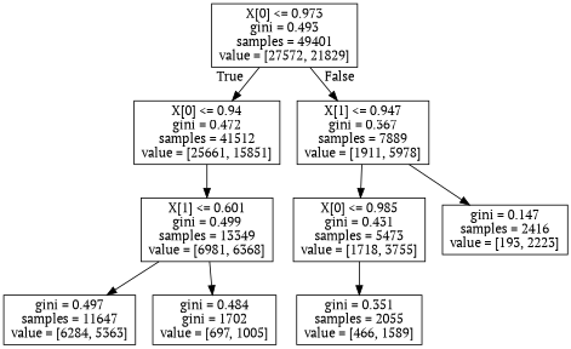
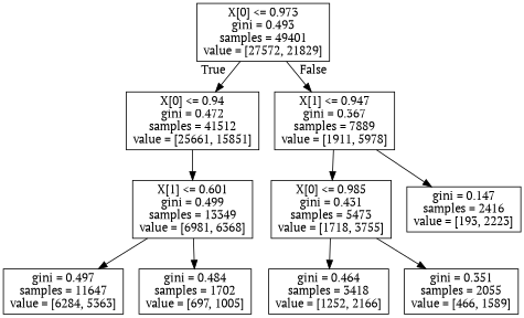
  digraph {
    fontname="PT Serif"
    node [fontname="PT Serif" shape=box]
    edge [fontname="PT Serif"]
    n1 [label="X[0] <= 0.973\ngini = 0.493\nsamples = 49401\nvalue = [27572, 21829]"]
    n2 [label="X[0] <= 0.94\ngini = 0.472\nsamples = 41512\nvalue = [25661, 15851]"]
    n3 [label="X[1] <= 0.947\ngini = 0.367\nsamples = 7889\nvalue = [1911, 5978]"]
    n4 [label="X[1] <= 0.601\ngini = 0.499\nsamples = 13349\nvalue = [6981, 6368]"]
    n5 [label="X[0] <= 0.985\ngini = 0.431\nsamples = 5473\nvalue = [1718, 3755]"]
    n6 [label="gini = 0.147\nsamples = 2416\nvalue = [193, 2223]"]
    n7 [label="gini = 0.497\nsamples = 11647\nvalue = [6284, 5363]"]
-   n8 [label="gini = 0.484\ngini = 1702\nvalue = [697, 1005]"]
+   n8 [label="gini = 0.484\nsamples = 1702\nvalue = [697, 1005]"]
+   n9 [label="gini = 0.464\nsamples = 3418\nvalue = [1252, 2166]"]
    n10 [label="gini = 0.351\nsamples = 2055\nvalue = [466, 1589]"]
    n1 -> n2 [headlabel=True labelangle=45 labeldistance=2.5]
    n1 -> n3 [headlabel=False labelangle=-45 labeldistance=2.5]
    n2 -> n4
    n3 -> n5
    n3 -> n6
    n4 -> n7
    n4 -> n8
+   n5 -> n9
    n5 -> n10
  }
